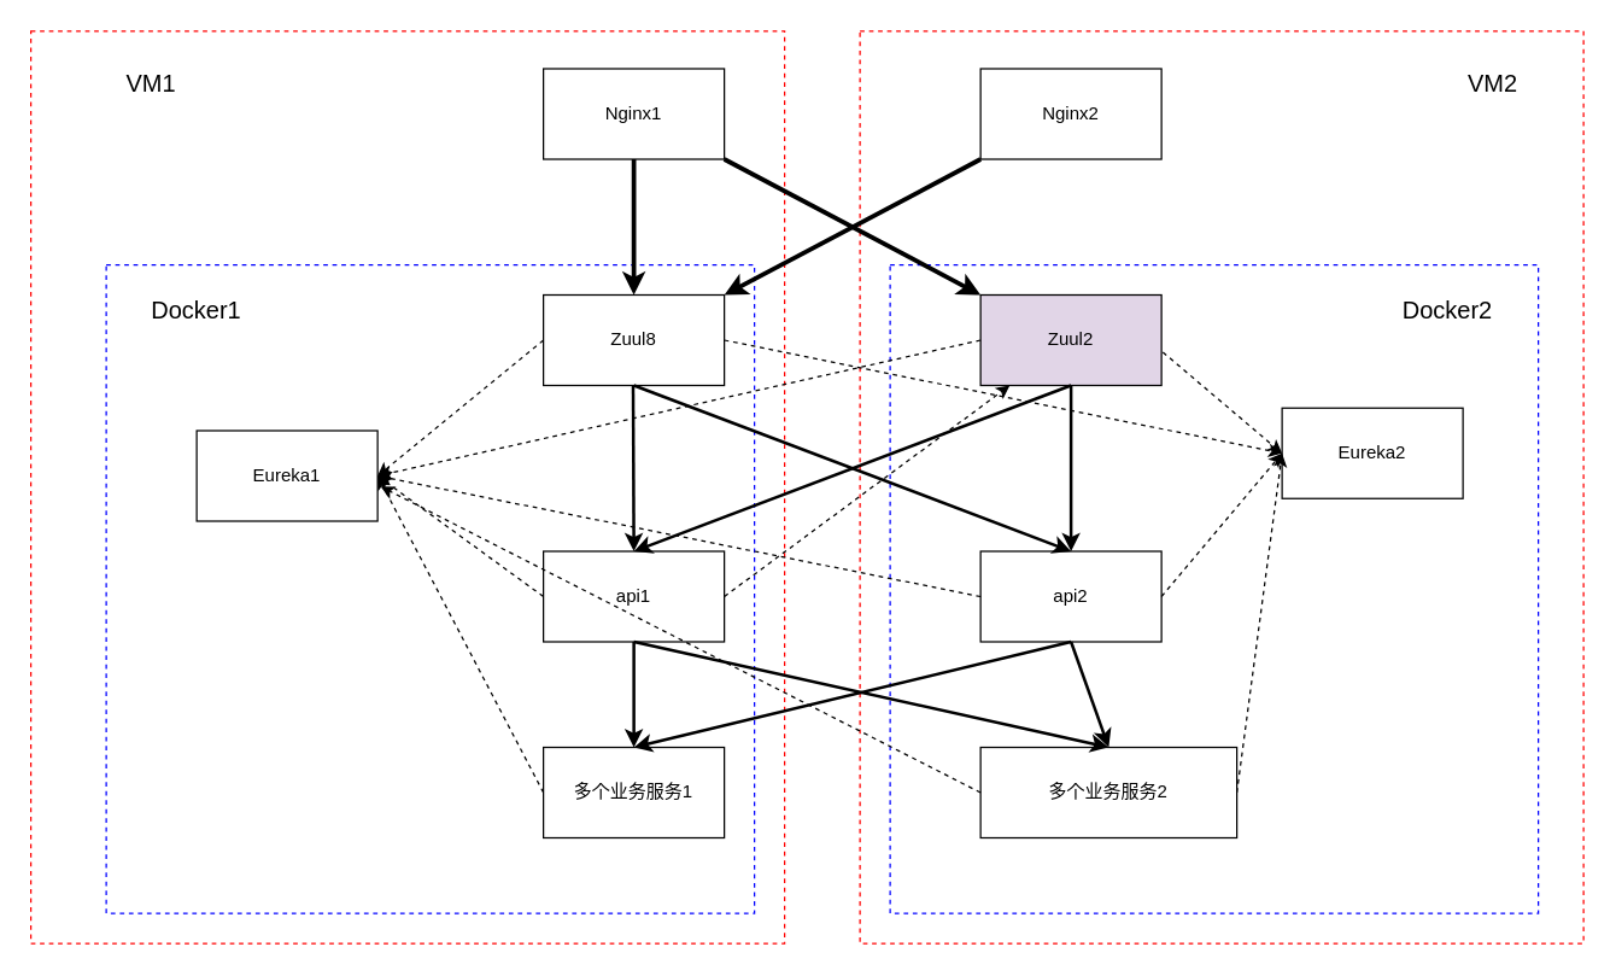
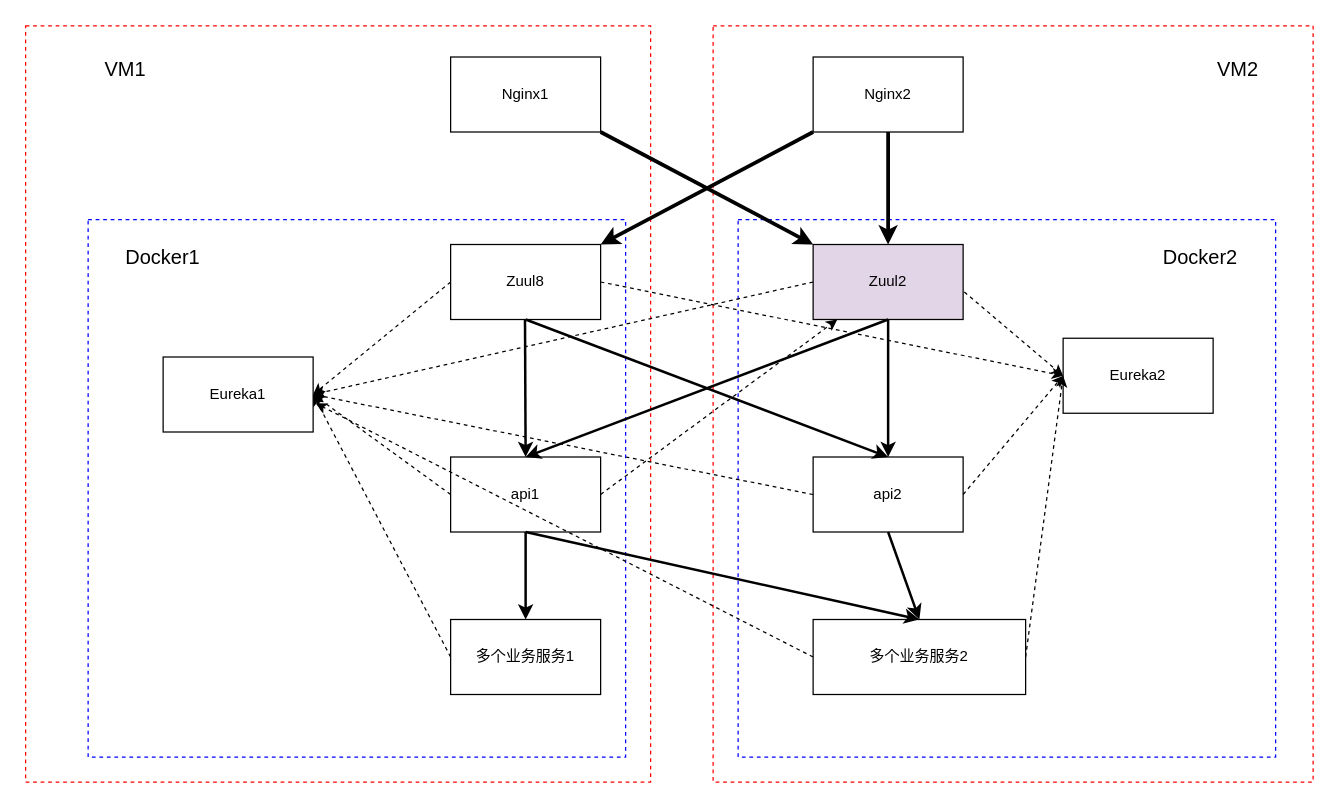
  <mxCell id="0" />
  <mxCell id="1" parent="0" />
  <mxCell id="2" value="" style="rounded=0;whiteSpace=wrap;html=1;dashed=1;fillColor=none;strokeColor=#0000FF;" vertex="1" parent="1"><mxGeometry x="590" y="175" width="430" height="430" as="geometry" /></mxCell>
  <mxCell id="3" value="" style="rounded=0;whiteSpace=wrap;html=1;fillColor=none;dashed=1;strokeColor=#FF0000;" vertex="1" parent="1"><mxGeometry x="570" y="20" width="480" height="605" as="geometry" /></mxCell>
  <mxCell id="4" value="" style="rounded=0;whiteSpace=wrap;html=1;dashed=1;fillColor=none;strokeColor=#0000FF;" vertex="1" parent="1"><mxGeometry x="70" y="175" width="430" height="430" as="geometry" /></mxCell>
  <mxCell id="5" value="" style="rounded=0;whiteSpace=wrap;html=1;fillColor=none;dashed=1;strokeColor=#FF0000;shadow=0;glass=0;" vertex="1" parent="1"><mxGeometry x="20" y="20" width="500" height="605" as="geometry" /></mxCell>
- <mxCell id="6" style="edgeStyle=orthogonalEdgeStyle;rounded=0;orthogonalLoop=1;jettySize=auto;html=1;entryX=0.5;entryY=0;entryDx=0;entryDy=0;strokeWidth=3;" edge="1" parent="1" source="7" target="10"><mxGeometry relative="1" as="geometry" /></mxCell>
  <mxCell id="7" value="Nginx1" style="rounded=0;whiteSpace=wrap;html=1;" vertex="1" parent="1"><mxGeometry x="360" y="45" width="120" height="60" as="geometry" /></mxCell>
+ <mxCell id="8" style="edgeStyle=orthogonalEdgeStyle;rounded=0;orthogonalLoop=1;jettySize=auto;html=1;entryX=0.5;entryY=0;entryDx=0;entryDy=0;strokeWidth=3;" edge="1" parent="1" source="9" target="11"><mxGeometry relative="1" as="geometry" /></mxCell>
  <mxCell id="9" value="Nginx2" style="rounded=0;whiteSpace=wrap;html=1;" vertex="1" parent="1"><mxGeometry x="650" y="45" width="120" height="60" as="geometry" /></mxCell>
  <mxCell id="10" value="Zuul8" style="rounded=0;whiteSpace=wrap;html=1;" vertex="1" parent="1"><mxGeometry x="360" y="195" width="120" height="60" as="geometry" /></mxCell>
  <mxCell id="11" value="Zuul2" style="rounded=0;whiteSpace=wrap;html=1;fillColor=#e1d5e7;" vertex="1" parent="1"><mxGeometry x="650" y="195" width="120" height="60" as="geometry" /></mxCell>
  <mxCell id="12" value="" style="endArrow=classic;html=1;exitX=0;exitY=1;exitDx=0;exitDy=0;entryX=1;entryY=0;entryDx=0;entryDy=0;strokeWidth=3;" edge="1" parent="1" source="9" target="10"><mxGeometry width="50" height="50" relative="1" as="geometry"><mxPoint x="550" y="285" as="sourcePoint" /><mxPoint x="490" y="325" as="targetPoint" /></mxGeometry></mxCell>
  <mxCell id="13" value="" style="endArrow=classic;html=1;entryX=0;entryY=0;entryDx=0;entryDy=0;exitX=1;exitY=1;exitDx=0;exitDy=0;strokeWidth=3;" edge="1" parent="1" source="7" target="11"><mxGeometry width="50" height="50" relative="1" as="geometry"><mxPoint x="500" y="165" as="sourcePoint" /><mxPoint x="550" y="115" as="targetPoint" /></mxGeometry></mxCell>
  <mxCell id="14" value="Eureka1" style="rounded=0;whiteSpace=wrap;html=1;" vertex="1" parent="1"><mxGeometry x="130" y="285" width="120" height="60" as="geometry" /></mxCell>
  <mxCell id="15" value="Eureka2" style="rounded=0;whiteSpace=wrap;html=1;" vertex="1" parent="1"><mxGeometry x="850" y="270" width="120" height="60" as="geometry" /></mxCell>
  <mxCell id="16" value="" style="endArrow=classic;html=1;entryX=0.5;entryY=0;entryDx=0;entryDy=0;exitX=0.5;exitY=1;exitDx=0;exitDy=0;strokeWidth=2;" edge="1" parent="1" source="11" target="22"><mxGeometry relative="1" as="geometry"><mxPoint x="490" y="325" as="sourcePoint" /><mxPoint x="590" y="325" as="targetPoint" /></mxGeometry></mxCell>
  <mxCell id="17" value="" style="endArrow=classic;html=1;dashed=1;entryX=1;entryY=0.5;entryDx=0;entryDy=0;exitX=0;exitY=0.5;exitDx=0;exitDy=0;" edge="1" parent="1" source="10" target="14"><mxGeometry relative="1" as="geometry"><mxPoint x="80" y="135" as="sourcePoint" /><mxPoint x="240" y="135" as="targetPoint" /></mxGeometry></mxCell>
  <mxCell id="18" value="" style="endArrow=classic;html=1;dashed=1;entryX=1;entryY=0.5;entryDx=0;entryDy=0;exitX=0;exitY=0.5;exitDx=0;exitDy=0;" edge="1" parent="1" source="11" target="14"><mxGeometry relative="1" as="geometry"><mxPoint x="370" y="235" as="sourcePoint" /><mxPoint x="190" y="315" as="targetPoint" /></mxGeometry></mxCell>
  <mxCell id="19" value="" style="endArrow=classic;html=1;dashed=1;exitX=1;exitY=0.5;exitDx=0;exitDy=0;entryX=0;entryY=0.5;entryDx=0;entryDy=0;" edge="1" parent="1" source="10" target="15"><mxGeometry relative="1" as="geometry"><mxPoint x="360" y="335" as="sourcePoint" /><mxPoint x="190" y="415" as="targetPoint" /></mxGeometry></mxCell>
  <mxCell id="20" value="" style="endArrow=classic;html=1;dashed=1;exitX=1.008;exitY=0.633;exitDx=0;exitDy=0;exitPerimeter=0;entryX=0;entryY=0.5;entryDx=0;entryDy=0;" edge="1" parent="1" source="11" target="15"><mxGeometry relative="1" as="geometry"><mxPoint x="360" y="335" as="sourcePoint" /><mxPoint x="820" y="305" as="targetPoint" /></mxGeometry></mxCell>
  <mxCell id="21" value="api1" style="rounded=0;whiteSpace=wrap;html=1;" vertex="1" parent="1"><mxGeometry x="360" y="365" width="120" height="60" as="geometry" /></mxCell>
  <mxCell id="22" value="api2" style="rounded=0;whiteSpace=wrap;html=1;" vertex="1" parent="1"><mxGeometry x="650" y="365" width="120" height="60" as="geometry" /></mxCell>
  <mxCell id="23" value="" style="endArrow=classic;html=1;entryX=0.5;entryY=0;entryDx=0;entryDy=0;strokeWidth=2;" edge="1" parent="1" target="21"><mxGeometry relative="1" as="geometry"><mxPoint x="710" y="255" as="sourcePoint" /><mxPoint x="720" y="375" as="targetPoint" /></mxGeometry></mxCell>
  <mxCell id="24" value="" style="endArrow=classic;html=1;entryX=0.5;entryY=0;entryDx=0;entryDy=0;exitX=0.5;exitY=1;exitDx=0;exitDy=0;strokeWidth=2;" edge="1" parent="1" target="21"><mxGeometry relative="1" as="geometry"><mxPoint x="419.5" y="255" as="sourcePoint" /><mxPoint x="419.5" y="365" as="targetPoint" /></mxGeometry></mxCell>
  <mxCell id="25" value="" style="endArrow=classic;html=1;entryX=0.5;entryY=0;entryDx=0;entryDy=0;strokeWidth=2;" edge="1" parent="1" target="22"><mxGeometry relative="1" as="geometry"><mxPoint x="420" y="255" as="sourcePoint" /><mxPoint x="430" y="335" as="targetPoint" /></mxGeometry></mxCell>
  <mxCell id="26" value="" style="endArrow=classic;html=1;dashed=1;entryX=1;entryY=0.5;entryDx=0;entryDy=0;exitX=0;exitY=0.5;exitDx=0;exitDy=0;" edge="1" parent="1" source="21" target="14"><mxGeometry relative="1" as="geometry"><mxPoint x="370" y="235" as="sourcePoint" /><mxPoint x="260" y="325" as="targetPoint" /></mxGeometry></mxCell>
  <mxCell id="27" value="" style="endArrow=classic;html=1;dashed=1;exitX=1;exitY=0.5;exitDx=0;exitDy=0;" edge="1" parent="1" source="21" target="11"><mxGeometry relative="1" as="geometry"><mxPoint x="320" y="425" as="sourcePoint" /><mxPoint x="260" y="325" as="targetPoint" /></mxGeometry></mxCell>
  <mxCell id="28" value="" style="endArrow=classic;html=1;dashed=1;entryX=1;entryY=0.5;entryDx=0;entryDy=0;exitX=0;exitY=0.5;exitDx=0;exitDy=0;" edge="1" parent="1" source="22" target="14"><mxGeometry relative="1" as="geometry"><mxPoint x="370" y="405" as="sourcePoint" /><mxPoint x="260" y="325" as="targetPoint" /></mxGeometry></mxCell>
  <mxCell id="29" value="" style="endArrow=classic;html=1;dashed=1;entryX=0;entryY=0.5;entryDx=0;entryDy=0;exitX=1;exitY=0.5;exitDx=0;exitDy=0;" edge="1" parent="1" source="22" target="15"><mxGeometry relative="1" as="geometry"><mxPoint x="360" y="495" as="sourcePoint" /><mxPoint x="250" y="415" as="targetPoint" /></mxGeometry></mxCell>
  <mxCell id="30" value="多个业务服务1" style="rounded=0;whiteSpace=wrap;html=1;" vertex="1" parent="1"><mxGeometry x="360" y="495" width="120" height="60" as="geometry" /></mxCell>
  <mxCell id="31" value="" style="endArrow=classic;html=1;entryX=0.5;entryY=0;entryDx=0;entryDy=0;exitX=0.5;exitY=1;exitDx=0;exitDy=0;strokeWidth=2;" edge="1" parent="1" source="21" target="30"><mxGeometry relative="1" as="geometry"><mxPoint x="580" y="435" as="sourcePoint" /><mxPoint x="580.5" y="545" as="targetPoint" /></mxGeometry></mxCell>
  <mxCell id="32" value="多个业务服务2" style="rounded=0;whiteSpace=wrap;html=1;" vertex="1" parent="1"><mxGeometry x="650" y="495" width="170" height="60" as="geometry" /></mxCell>
  <mxCell id="33" value="" style="endArrow=classic;html=1;entryX=0.5;entryY=0;entryDx=0;entryDy=0;exitX=0.5;exitY=1;exitDx=0;exitDy=0;strokeWidth=2;" edge="1" parent="1" source="22" target="32"><mxGeometry relative="1" as="geometry"><mxPoint x="430" y="435" as="sourcePoint" /><mxPoint x="430" y="505" as="targetPoint" /></mxGeometry></mxCell>
  <mxCell id="34" value="" style="endArrow=classic;html=1;dashed=1;entryX=1;entryY=0.5;entryDx=0;entryDy=0;exitX=0;exitY=0.5;exitDx=0;exitDy=0;" edge="1" parent="1" source="30" target="14"><mxGeometry relative="1" as="geometry"><mxPoint x="370" y="405" as="sourcePoint" /><mxPoint x="260" y="325" as="targetPoint" /></mxGeometry></mxCell>
  <mxCell id="35" value="" style="endArrow=classic;html=1;dashed=1;entryX=1.017;entryY=0.617;entryDx=0;entryDy=0;exitX=0;exitY=0.5;exitDx=0;exitDy=0;entryPerimeter=0;" edge="1" parent="1" source="32" target="14"><mxGeometry relative="1" as="geometry"><mxPoint x="370" y="535" as="sourcePoint" /><mxPoint x="260" y="325" as="targetPoint" /></mxGeometry></mxCell>
  <mxCell id="36" value="" style="endArrow=classic;html=1;dashed=1;entryX=0;entryY=0.5;entryDx=0;entryDy=0;exitX=1;exitY=0.5;exitDx=0;exitDy=0;" edge="1" parent="1" source="32" target="15"><mxGeometry relative="1" as="geometry"><mxPoint x="370" y="535" as="sourcePoint" /><mxPoint x="260" y="325" as="targetPoint" /></mxGeometry></mxCell>
  <mxCell id="37" value="&lt;font style=&quot;font-size: 16px&quot;&gt;VM1&lt;/font&gt;" style="text;html=1;strokeColor=none;fillColor=none;align=center;verticalAlign=middle;whiteSpace=wrap;rounded=0;dashed=1;" vertex="1" parent="1"><mxGeometry x="70" y="45" width="60" height="20" as="geometry" /></mxCell>
  <mxCell id="38" value="&lt;font style=&quot;font-size: 16px&quot;&gt;VM2&lt;/font&gt;" style="text;html=1;strokeColor=none;fillColor=none;align=center;verticalAlign=middle;whiteSpace=wrap;rounded=0;dashed=1;" vertex="1" parent="1"><mxGeometry x="960" y="45" width="60" height="20" as="geometry" /></mxCell>
  <mxCell id="39" value="&lt;font style=&quot;font-size: 16px&quot;&gt;Docker1&lt;/font&gt;" style="text;html=1;strokeColor=none;fillColor=none;align=center;verticalAlign=middle;whiteSpace=wrap;rounded=0;dashed=1;" vertex="1" parent="1"><mxGeometry x="100" y="195" width="60" height="20" as="geometry" /></mxCell>
  <mxCell id="40" value="&lt;font style=&quot;font-size: 16px&quot;&gt;Docker2&lt;/font&gt;" style="text;html=1;strokeColor=none;fillColor=none;align=center;verticalAlign=middle;whiteSpace=wrap;rounded=0;dashed=1;" vertex="1" parent="1"><mxGeometry x="930" y="195" width="60" height="20" as="geometry" /></mxCell>
  <mxCell id="41" value="" style="endArrow=classic;html=1;entryX=0.5;entryY=0;entryDx=0;entryDy=0;strokeWidth=2;" edge="1" parent="1" target="32"><mxGeometry relative="1" as="geometry"><mxPoint x="420" y="425" as="sourcePoint" /><mxPoint x="430" y="505" as="targetPoint" /></mxGeometry></mxCell>
- <mxCell id="42" value="" style="endArrow=classic;html=1;strokeWidth=2;exitX=0.5;exitY=1;exitDx=0;exitDy=0;entryX=0.5;entryY=0;entryDx=0;entryDy=0;" edge="1" parent="1" source="22" target="30"><mxGeometry relative="1" as="geometry"><mxPoint x="430" y="435" as="sourcePoint" /><mxPoint x="720" y="505" as="targetPoint" /></mxGeometry></mxCell>
